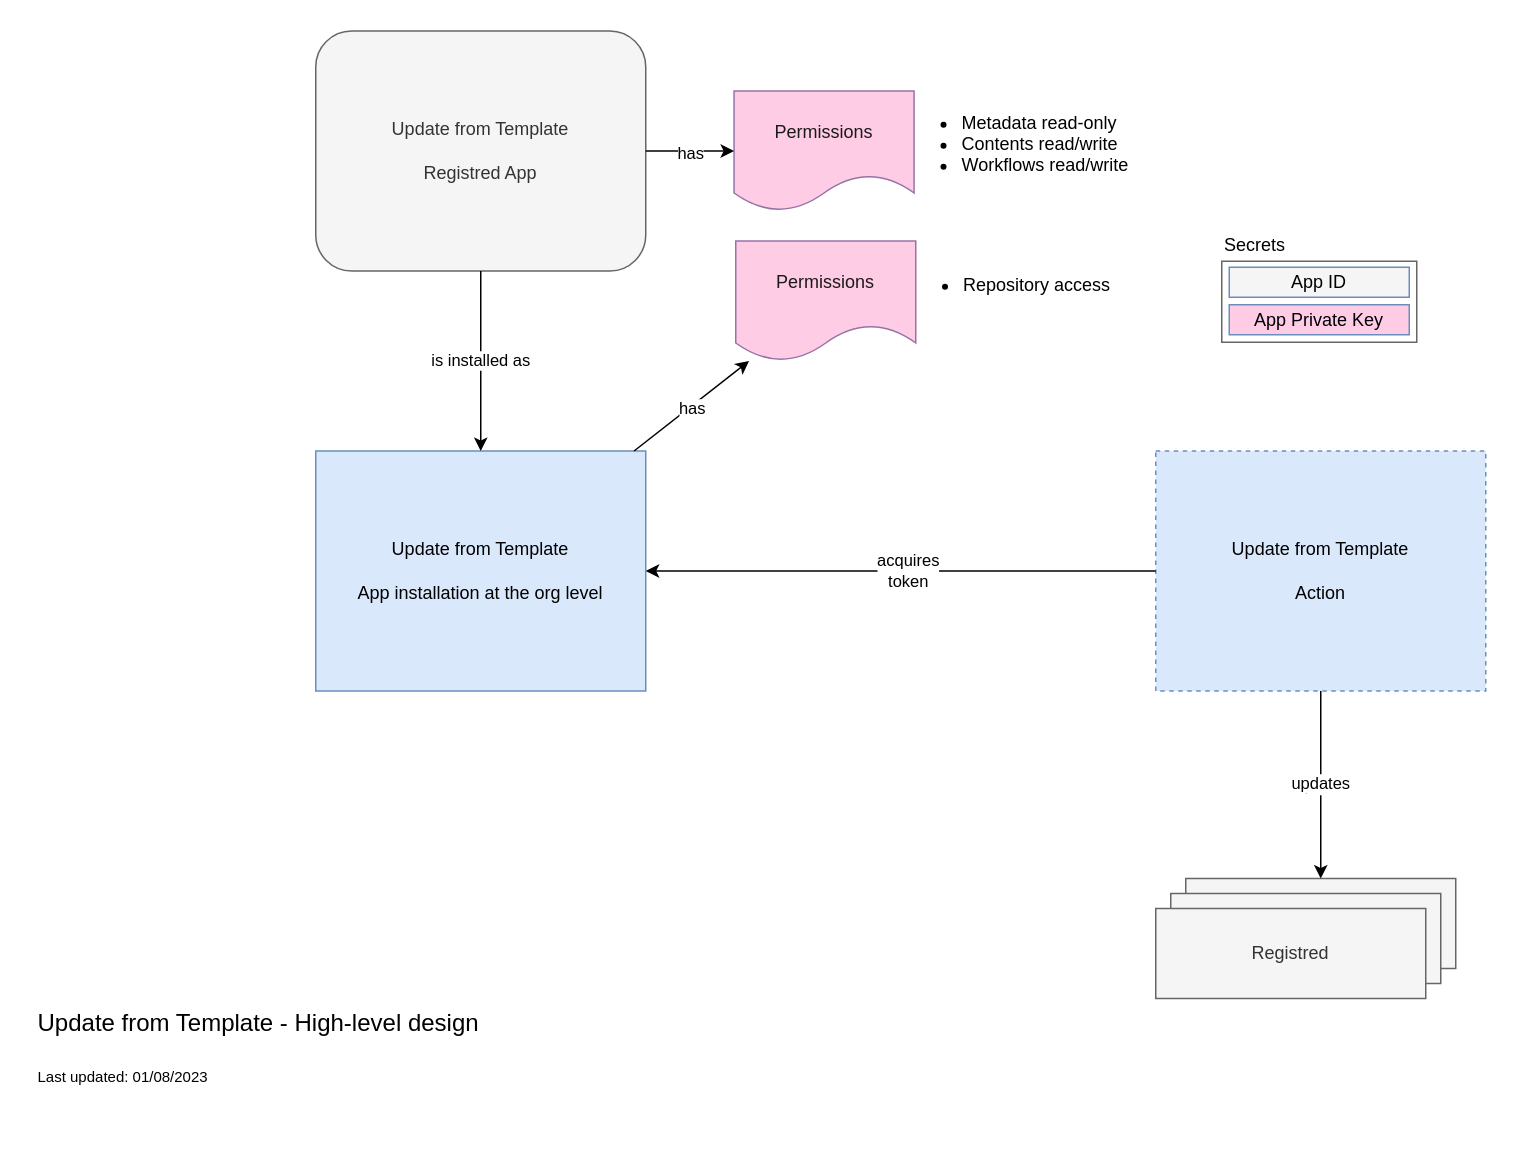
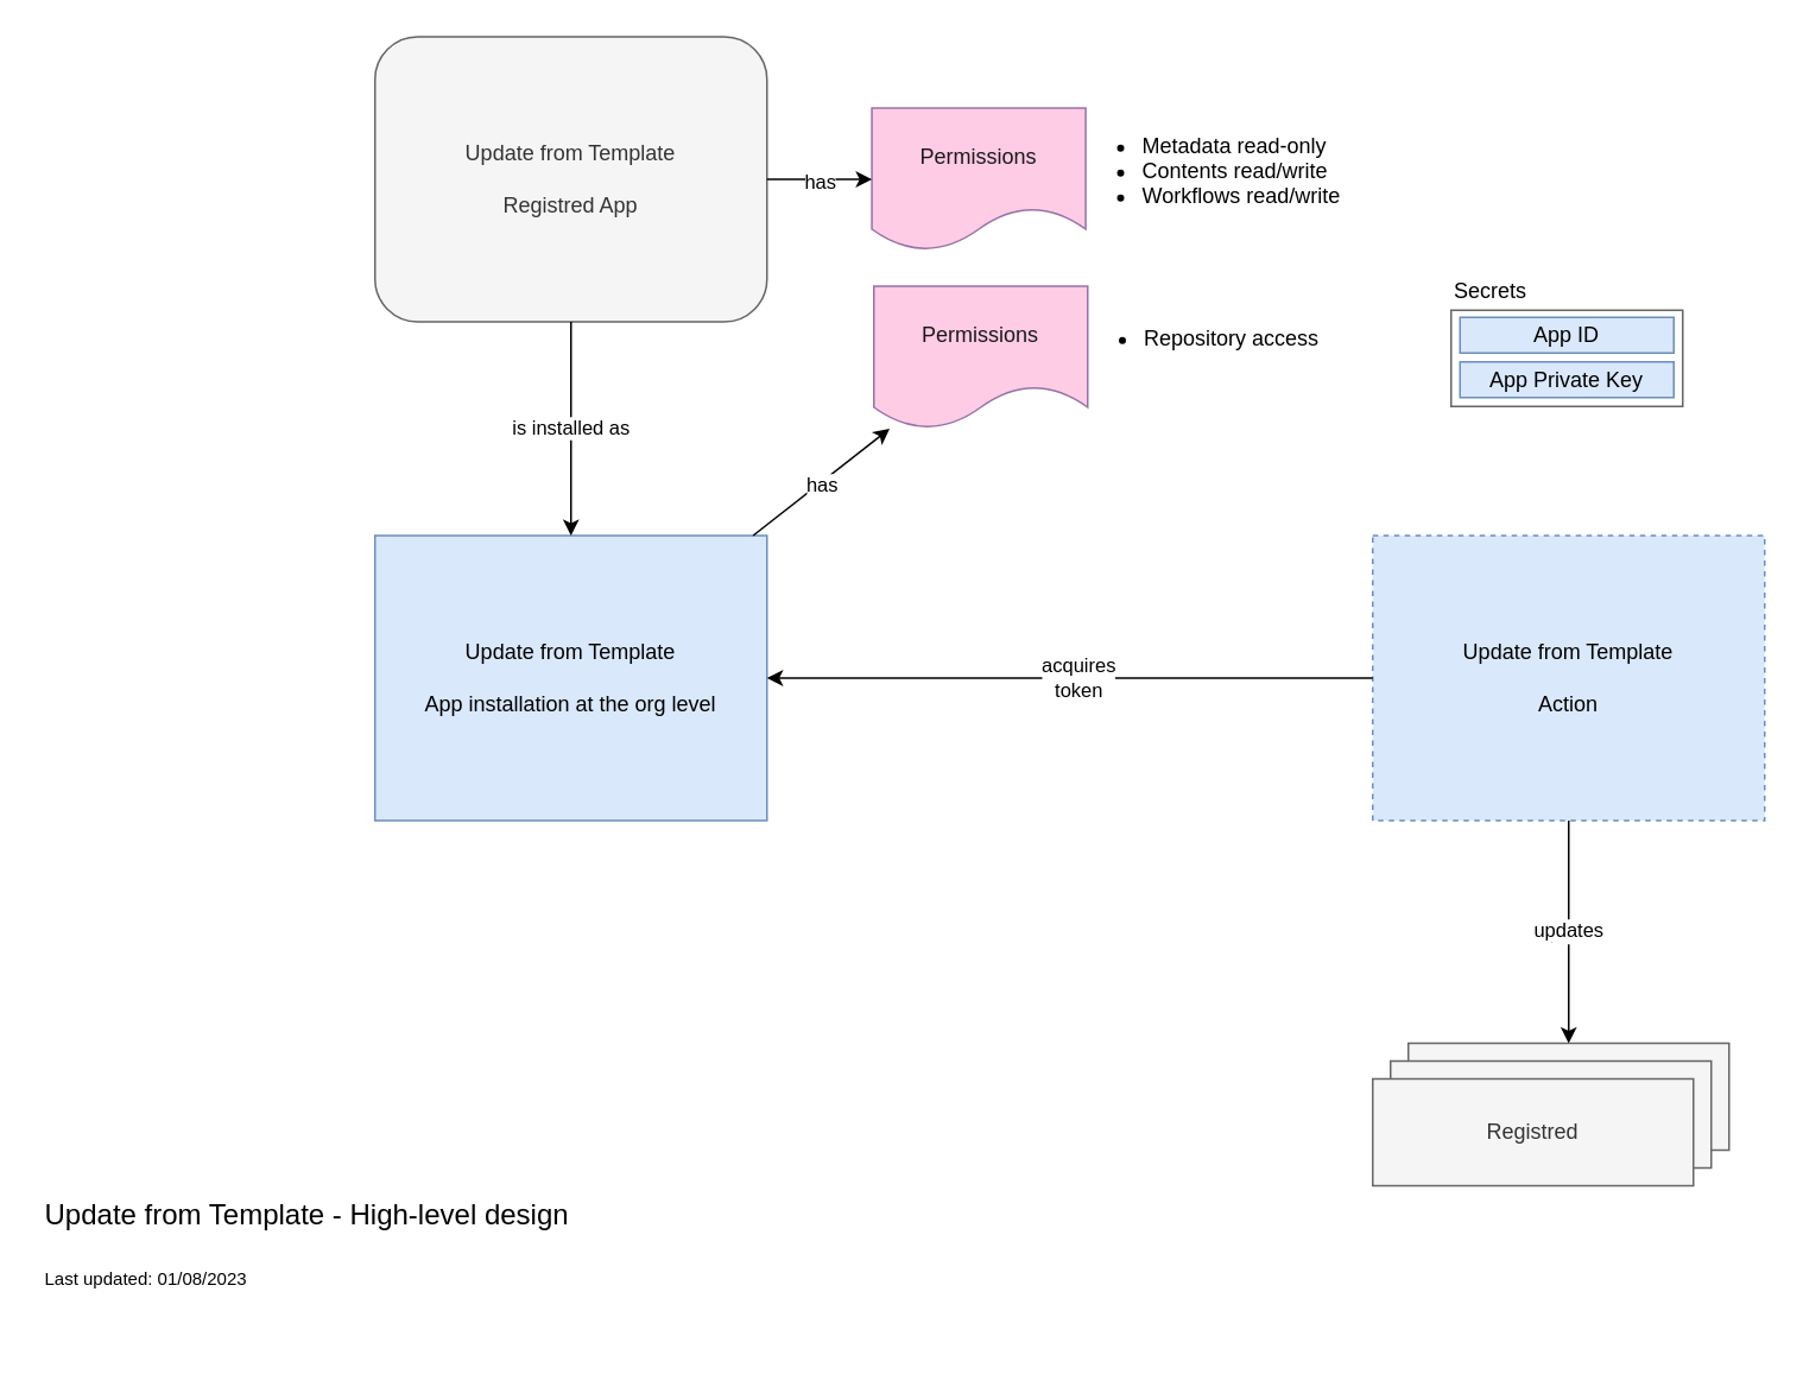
  <mxCell id="0" />
  <mxCell id="1" parent="0" />
  <mxCell id="2" value="" style="rounded=0;whiteSpace=wrap;html=1;fillColor=none;fontColor=#333333;strokeColor=#666666;" vertex="1" parent="1"><mxGeometry x="814" y="173.5" width="130" height="54" as="geometry" /></mxCell>
  <mxCell id="3" value="Update from Template&lt;br&gt;&lt;br&gt;Registred App" style="whiteSpace=wrap;html=1;fillColor=#f5f5f5;strokeColor=#666666;fontColor=#333333;rounded=1;" parent="1" vertex="1"><mxGeometry x="210" y="20" width="220" height="160" as="geometry" /></mxCell>
  <mxCell id="4" value="&lt;h1&gt;&lt;span style=&quot;font-size: 16px; background-color: initial; font-weight: normal;&quot;&gt;Update from Template - High-level design&lt;/span&gt;&lt;br&gt;&lt;/h1&gt;&lt;p&gt;&lt;span style=&quot;font-size: 10px; background-color: initial;&quot;&gt;Last updated: 01/08/2023&lt;/span&gt;&lt;br&gt;&lt;/p&gt;" style="text;html=1;strokeColor=none;fillColor=none;spacing=5;spacingTop=-20;whiteSpace=wrap;overflow=hidden;rounded=0;" parent="1" vertex="1"><mxGeometry x="20" y="659" width="315" height="90" as="geometry" /></mxCell>
  <mxCell id="5" value="Update from Template&lt;br&gt;&lt;br&gt;App installation at the org level" style="rounded=0;whiteSpace=wrap;html=1;fillColor=#dae8fc;strokeColor=#6c8ebf;" vertex="1" parent="1"><mxGeometry x="210" y="300" width="220" height="160" as="geometry" /></mxCell>
  <mxCell id="6" value="Update from Template&lt;br&gt;&lt;br&gt;Action" style="rounded=0;whiteSpace=wrap;html=1;fillColor=#dae8fc;strokeColor=#6c8ebf;dashed=1;" vertex="1" parent="1"><mxGeometry x="770" y="300" width="220" height="160" as="geometry" /></mxCell>
  <mxCell id="7" value="Permissions" style="shape=document;whiteSpace=wrap;html=1;boundedLbl=1;fillColor=#FFCCE6;strokeColor=#9673a6;fontColor=#1A1A1A;fontStyle=0" parent="1" vertex="1"><mxGeometry x="488.87" y="60" width="120" height="80" as="geometry" /></mxCell>
  <mxCell id="8" value="Permissions" style="shape=document;whiteSpace=wrap;html=1;boundedLbl=1;fillColor=#FFCCE6;strokeColor=#9673a6;fontColor=#1A1A1A;fontStyle=0" vertex="1" parent="1"><mxGeometry x="490" y="160" width="120" height="80" as="geometry" /></mxCell>
  <mxCell id="9" value="" style="rounded=0;whiteSpace=wrap;html=1;fillColor=#f5f5f5;strokeColor=#666666;fontColor=#333333;" vertex="1" parent="1"><mxGeometry x="790" y="585" width="180" height="60" as="geometry" /></mxCell>
  <mxCell id="10" value="" style="rounded=0;whiteSpace=wrap;html=1;fillColor=#f5f5f5;strokeColor=#666666;fontColor=#333333;" vertex="1" parent="1"><mxGeometry x="780" y="595" width="180" height="60" as="geometry" /></mxCell>
  <mxCell id="11" value="Registred" style="rounded=0;whiteSpace=wrap;html=1;fillColor=#f5f5f5;strokeColor=#666666;fontColor=#333333;" vertex="1" parent="1"><mxGeometry x="770" y="605" width="180" height="60" as="geometry" /></mxCell>
  <mxCell id="12" value="" style="endArrow=classic;html=1;rounded=0;" edge="1" parent="1" source="5" target="8"><mxGeometry width="50" height="50" relative="1" as="geometry"><mxPoint x="730" y="430" as="sourcePoint" /><mxPoint x="780" y="380" as="targetPoint" /></mxGeometry></mxCell>
  <mxCell id="13" value="has" style="edgeLabel;html=1;align=center;verticalAlign=middle;resizable=0;points=[];" vertex="1" connectable="0" parent="12"><mxGeometry x="-0.023" y="-1" relative="1" as="geometry"><mxPoint as="offset" /></mxGeometry></mxCell>
  <mxCell id="14" value="" style="endArrow=classic;html=1;rounded=0;" edge="1" parent="1" source="3" target="7"><mxGeometry width="50" height="50" relative="1" as="geometry"><mxPoint x="324" y="375" as="sourcePoint" /><mxPoint x="328" y="450" as="targetPoint" /></mxGeometry></mxCell>
  <mxCell id="15" value="has" style="edgeLabel;html=1;align=center;verticalAlign=middle;resizable=0;points=[];" vertex="1" connectable="0" parent="14"><mxGeometry x="-0.023" y="-1" relative="1" as="geometry"><mxPoint as="offset" /></mxGeometry></mxCell>
  <mxCell id="16" value="" style="endArrow=classic;html=1;rounded=0;" edge="1" parent="1" source="3" target="5"><mxGeometry width="50" height="50" relative="1" as="geometry"><mxPoint x="320" y="210" as="sourcePoint" /><mxPoint x="530" y="215" as="targetPoint" /></mxGeometry></mxCell>
  <mxCell id="17" value="is installed as" style="edgeLabel;html=1;align=center;verticalAlign=middle;resizable=0;points=[];" vertex="1" connectable="0" parent="16"><mxGeometry x="-0.023" y="-1" relative="1" as="geometry"><mxPoint as="offset" /></mxGeometry></mxCell>
  <mxCell id="18" value="" style="endArrow=classic;html=1;rounded=0;" edge="1" parent="1" source="6" target="5"><mxGeometry width="50" height="50" relative="1" as="geometry"><mxPoint x="324" y="335" as="sourcePoint" /><mxPoint x="328" y="410" as="targetPoint" /></mxGeometry></mxCell>
  <mxCell id="19" value="acquires&lt;br&gt;token" style="edgeLabel;html=1;align=center;verticalAlign=middle;resizable=0;points=[];" vertex="1" connectable="0" parent="18"><mxGeometry x="-0.023" y="-1" relative="1" as="geometry"><mxPoint as="offset" /></mxGeometry></mxCell>
  <mxCell id="20" value="update" style="endArrow=classic;html=1;rounded=0;" edge="1" parent="1" source="6" target="9"><mxGeometry width="50" height="50" relative="1" as="geometry"><mxPoint x="590" y="268" as="sourcePoint" /><mxPoint x="365" y="262" as="targetPoint" /></mxGeometry></mxCell>
  <mxCell id="21" value="updates" style="edgeLabel;html=1;align=center;verticalAlign=middle;resizable=0;points=[];" vertex="1" connectable="0" parent="20"><mxGeometry x="-0.023" y="-1" relative="1" as="geometry"><mxPoint as="offset" /></mxGeometry></mxCell>
  <mxCell id="22" value="&lt;ul&gt;&lt;li&gt;Metadata read-only&lt;/li&gt;&lt;li&gt;Contents read/write&lt;/li&gt;&lt;li&gt;Workflows read/write&lt;/li&gt;&lt;/ul&gt;" style="text;strokeColor=none;fillColor=none;html=1;whiteSpace=wrap;verticalAlign=middle;overflow=hidden;horizontal=1;" vertex="1" parent="1"><mxGeometry x="598.87" y="60" width="220" height="60" as="geometry" /></mxCell>
  <mxCell id="23" value="&lt;ul&gt;&lt;li&gt;Repository access&lt;/li&gt;&lt;/ul&gt;" style="text;strokeColor=none;fillColor=none;html=1;whiteSpace=wrap;verticalAlign=middle;overflow=hidden;horizontal=1;" vertex="1" parent="1"><mxGeometry x="600" y="160" width="220" height="60" as="geometry" /></mxCell>
- <mxCell id="24" value="App ID" style="rounded=0;whiteSpace=wrap;html=1;fillColor=#f5f5f5;strokeColor=#6c8ebf;" vertex="1" parent="1"><mxGeometry x="819" y="177.5" width="120" height="20" as="geometry" /></mxCell>
- <mxCell id="25" value="App Private Key" style="rounded=0;whiteSpace=wrap;html=1;fillColor=#ffcce6;strokeColor=#6c8ebf;" vertex="1" parent="1"><mxGeometry x="819" y="202.5" width="120" height="20" as="geometry" /></mxCell>
+ <mxCell id="24" value="App ID" style="rounded=0;whiteSpace=wrap;html=1;fillColor=#dae8fc;strokeColor=#6c8ebf;" vertex="1" parent="1"><mxGeometry x="819" y="177.5" width="120" height="20" as="geometry" /></mxCell>
+ <mxCell id="25" value="App Private Key" style="rounded=0;whiteSpace=wrap;html=1;fillColor=#dae8fc;strokeColor=#6c8ebf;" vertex="1" parent="1"><mxGeometry x="819" y="202.5" width="120" height="20" as="geometry" /></mxCell>
  <mxCell id="26" value="Secrets" style="text;html=1;strokeColor=none;fillColor=none;align=left;verticalAlign=middle;whiteSpace=wrap;rounded=0;" vertex="1" parent="1"><mxGeometry x="814" y="152.5" width="50" height="21" as="geometry" /></mxCell>
